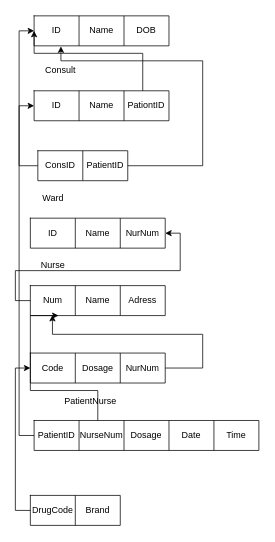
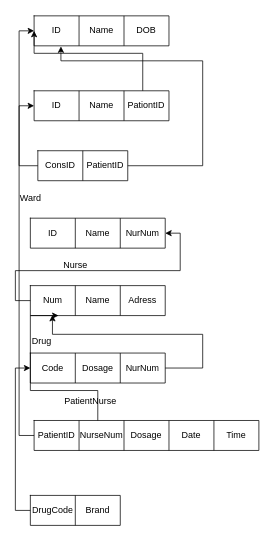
  <mxCell id="0" />
  <mxCell id="1" parent="0" />
  <mxCell id="2" value="" style="shape=table;startSize=0;container=1;collapsible=0;childLayout=tableLayout;" vertex="1" parent="1"><mxGeometry x="45" y="20" width="180" height="40" as="geometry" /></mxCell>
  <mxCell id="3" value="" style="shape=tableRow;horizontal=0;startSize=0;swimlaneHead=0;swimlaneBody=0;strokeColor=inherit;top=0;left=0;bottom=0;right=0;collapsible=0;dropTarget=0;fillColor=none;points=[[0,0.5],[1,0.5]];portConstraint=eastwest;" vertex="1" parent="2"><mxGeometry width="180" height="40" as="geometry" /></mxCell>
  <mxCell id="4" value="ID" style="shape=partialRectangle;html=1;whiteSpace=wrap;connectable=0;strokeColor=inherit;overflow=hidden;fillColor=none;top=0;left=0;bottom=0;right=0;pointerEvents=1;" vertex="1" parent="3"><mxGeometry width="60" height="40" as="geometry"><mxRectangle width="60" height="40" as="alternateBounds" /></mxGeometry></mxCell>
  <mxCell id="5" value="Name" style="shape=partialRectangle;html=1;whiteSpace=wrap;connectable=0;strokeColor=inherit;overflow=hidden;fillColor=none;top=0;left=0;bottom=0;right=0;pointerEvents=1;" vertex="1" parent="3"><mxGeometry x="60" width="60" height="40" as="geometry"><mxRectangle width="60" height="40" as="alternateBounds" /></mxGeometry></mxCell>
  <mxCell id="6" value="DOB" style="shape=partialRectangle;html=1;whiteSpace=wrap;connectable=0;strokeColor=inherit;overflow=hidden;fillColor=none;top=0;left=0;bottom=0;right=0;pointerEvents=1;" vertex="1" parent="3"><mxGeometry x="120" width="60" height="40" as="geometry"><mxRectangle width="60" height="40" as="alternateBounds" /></mxGeometry></mxCell>
- <mxCell id="7" value="Consult" style="text;html=1;align=center;verticalAlign=middle;resizable=0;points=[];autosize=1;strokeColor=none;fillColor=none;" vertex="1" parent="1"><mxGeometry x="50" y="78" width="60" height="30" as="geometry" /></mxCell>
  <mxCell id="8" value="" style="shape=table;startSize=0;container=1;collapsible=0;childLayout=tableLayout;" vertex="1" parent="1"><mxGeometry x="45" y="120" width="180" height="40" as="geometry" /></mxCell>
  <mxCell id="9" value="" style="shape=tableRow;horizontal=0;startSize=0;swimlaneHead=0;swimlaneBody=0;strokeColor=inherit;top=0;left=0;bottom=0;right=0;collapsible=0;dropTarget=0;fillColor=none;points=[[0,0.5],[1,0.5]];portConstraint=eastwest;" vertex="1" parent="8"><mxGeometry width="180" height="40" as="geometry" /></mxCell>
  <mxCell id="10" value="ID" style="shape=partialRectangle;html=1;whiteSpace=wrap;connectable=0;strokeColor=inherit;overflow=hidden;fillColor=none;top=0;left=0;bottom=0;right=0;pointerEvents=1;" vertex="1" parent="9"><mxGeometry width="60" height="40" as="geometry"><mxRectangle width="60" height="40" as="alternateBounds" /></mxGeometry></mxCell>
  <mxCell id="11" value="Name" style="shape=partialRectangle;html=1;whiteSpace=wrap;connectable=0;strokeColor=inherit;overflow=hidden;fillColor=none;top=0;left=0;bottom=0;right=0;pointerEvents=1;" vertex="1" parent="9"><mxGeometry x="60" width="60" height="40" as="geometry"><mxRectangle width="60" height="40" as="alternateBounds" /></mxGeometry></mxCell>
  <mxCell id="12" value="PationtID" style="shape=partialRectangle;html=1;whiteSpace=wrap;connectable=0;strokeColor=inherit;overflow=hidden;fillColor=none;top=0;left=0;bottom=0;right=0;pointerEvents=1;" vertex="1" parent="9"><mxGeometry x="120" width="60" height="40" as="geometry"><mxRectangle width="60" height="40" as="alternateBounds" /></mxGeometry></mxCell>
  <mxCell id="13" value="" style="shape=table;startSize=0;container=1;collapsible=0;childLayout=tableLayout;" vertex="1" parent="1"><mxGeometry x="50" y="200" width="120" height="40" as="geometry" /></mxCell>
  <mxCell id="14" value="" style="shape=tableRow;horizontal=0;startSize=0;swimlaneHead=0;swimlaneBody=0;strokeColor=inherit;top=0;left=0;bottom=0;right=0;collapsible=0;dropTarget=0;fillColor=none;points=[[0,0.5],[1,0.5]];portConstraint=eastwest;" vertex="1" parent="13"><mxGeometry width="120" height="40" as="geometry" /></mxCell>
  <mxCell id="15" value="ConsID" style="shape=partialRectangle;html=1;whiteSpace=wrap;connectable=0;strokeColor=inherit;overflow=hidden;fillColor=none;top=0;left=0;bottom=0;right=0;pointerEvents=1;" vertex="1" parent="14"><mxGeometry width="60" height="40" as="geometry"><mxRectangle width="60" height="40" as="alternateBounds" /></mxGeometry></mxCell>
  <mxCell id="16" value="PatientID" style="shape=partialRectangle;html=1;whiteSpace=wrap;connectable=0;strokeColor=inherit;overflow=hidden;fillColor=none;top=0;left=0;bottom=0;right=0;pointerEvents=1;" vertex="1" parent="14"><mxGeometry x="60" width="60" height="40" as="geometry"><mxRectangle width="60" height="40" as="alternateBounds" /></mxGeometry></mxCell>
  <mxCell id="17" style="edgeStyle=orthogonalEdgeStyle;rounded=0;orthogonalLoop=1;jettySize=auto;html=1;entryX=0;entryY=0.5;entryDx=0;entryDy=0;" edge="1" parent="1" source="14" target="9"><mxGeometry relative="1" as="geometry"><Array as="points"><mxPoint x="25" y="220" /><mxPoint x="25" y="140" /></Array></mxGeometry></mxCell>
  <mxCell id="18" style="edgeStyle=orthogonalEdgeStyle;rounded=0;orthogonalLoop=1;jettySize=auto;html=1;entryX=0.199;entryY=1.02;entryDx=0;entryDy=0;entryPerimeter=0;" edge="1" parent="1" source="14" target="3"><mxGeometry relative="1" as="geometry"><Array as="points"><mxPoint x="270" y="220" /><mxPoint x="270" y="80" /><mxPoint x="81" y="80" /></Array></mxGeometry></mxCell>
  <mxCell id="19" style="edgeStyle=orthogonalEdgeStyle;rounded=0;orthogonalLoop=1;jettySize=auto;html=1;entryX=0;entryY=0.5;entryDx=0;entryDy=0;" edge="1" parent="1" source="9" target="3"><mxGeometry relative="1" as="geometry"><Array as="points"><mxPoint x="190" y="70" /><mxPoint x="45" y="70" /></Array></mxGeometry></mxCell>
- <mxCell id="20" value="Ward" style="text;html=1;align=center;verticalAlign=middle;resizable=0;points=[];autosize=1;strokeColor=none;fillColor=none;" vertex="1" parent="1"><mxGeometry x="45" y="248" width="50" height="30" as="geometry" /></mxCell>
+ <mxCell id="20" value="Ward" style="text;html=1;align=center;verticalAlign=middle;resizable=0;points=[];autosize=1;strokeColor=none;fillColor=none;" vertex="1" parent="1"><mxGeometry x="15" y="248" width="50" height="30" as="geometry" /></mxCell>
  <mxCell id="21" value="" style="shape=table;startSize=0;container=1;collapsible=0;childLayout=tableLayout;" vertex="1" parent="1"><mxGeometry y="290" width="180" height="40" as="geometry" x="40" /></mxCell>
  <mxCell id="22" value="" style="shape=tableRow;horizontal=0;startSize=0;swimlaneHead=0;swimlaneBody=0;strokeColor=inherit;top=0;left=0;bottom=0;right=0;collapsible=0;dropTarget=0;fillColor=none;points=[[0,0.5],[1,0.5]];portConstraint=eastwest;" vertex="1" parent="21"><mxGeometry width="180" height="40" as="geometry" /></mxCell>
  <mxCell id="23" value="ID" style="shape=partialRectangle;html=1;whiteSpace=wrap;connectable=0;strokeColor=inherit;overflow=hidden;fillColor=none;top=0;left=0;bottom=0;right=0;pointerEvents=1;" vertex="1" parent="22"><mxGeometry width="60" height="40" as="geometry"><mxRectangle width="60" height="40" as="alternateBounds" /></mxGeometry></mxCell>
  <mxCell id="24" value="Name" style="shape=partialRectangle;html=1;whiteSpace=wrap;connectable=0;strokeColor=inherit;overflow=hidden;fillColor=none;top=0;left=0;bottom=0;right=0;pointerEvents=1;" vertex="1" parent="22"><mxGeometry x="60" width="60" height="40" as="geometry"><mxRectangle width="60" height="40" as="alternateBounds" /></mxGeometry></mxCell>
  <mxCell id="25" value="NurNum" style="shape=partialRectangle;html=1;whiteSpace=wrap;connectable=0;strokeColor=inherit;overflow=hidden;fillColor=none;top=0;left=0;bottom=0;right=0;pointerEvents=1;" vertex="1" parent="22"><mxGeometry x="120" width="60" height="40" as="geometry"><mxRectangle width="60" height="40" as="alternateBounds" /></mxGeometry></mxCell>
- <mxCell id="26" value="Nurse" style="text;html=1;align=center;verticalAlign=middle;resizable=0;points=[];autosize=1;strokeColor=none;fillColor=none;" vertex="1" parent="1"><mxGeometry y="338" width="60" height="30" as="geometry" x="40" /></mxCell>
+ <mxCell id="26" value="Nurse" style="text;html=1;align=center;verticalAlign=middle;resizable=0;points=[];autosize=1;strokeColor=none;fillColor=none;" vertex="1" parent="1"><mxGeometry x="70" y="338" width="60" height="30" as="geometry" /></mxCell>
  <mxCell id="27" value="" style="shape=table;startSize=0;container=1;collapsible=0;childLayout=tableLayout;" vertex="1" parent="1"><mxGeometry y="380" width="180" height="40" as="geometry" x="40" /></mxCell>
  <mxCell id="28" value="" style="shape=tableRow;horizontal=0;startSize=0;swimlaneHead=0;swimlaneBody=0;strokeColor=inherit;top=0;left=0;bottom=0;right=0;collapsible=0;dropTarget=0;fillColor=none;points=[[0,0.5],[1,0.5]];portConstraint=eastwest;" vertex="1" parent="27"><mxGeometry width="180" height="40" as="geometry" /></mxCell>
  <mxCell id="29" value="Num" style="shape=partialRectangle;html=1;whiteSpace=wrap;connectable=0;strokeColor=inherit;overflow=hidden;fillColor=none;top=0;left=0;bottom=0;right=0;pointerEvents=1;" vertex="1" parent="28"><mxGeometry width="60" height="40" as="geometry"><mxRectangle width="60" height="40" as="alternateBounds" /></mxGeometry></mxCell>
  <mxCell id="30" value="Name" style="shape=partialRectangle;html=1;whiteSpace=wrap;connectable=0;strokeColor=inherit;overflow=hidden;fillColor=none;top=0;left=0;bottom=0;right=0;pointerEvents=1;" vertex="1" parent="28"><mxGeometry x="60" width="60" height="40" as="geometry"><mxRectangle width="60" height="40" as="alternateBounds" /></mxGeometry></mxCell>
  <mxCell id="31" value="Adress" style="shape=partialRectangle;html=1;whiteSpace=wrap;connectable=0;strokeColor=inherit;overflow=hidden;fillColor=none;top=0;left=0;bottom=0;right=0;pointerEvents=1;" vertex="1" parent="28"><mxGeometry x="120" width="60" height="40" as="geometry"><mxRectangle width="60" height="40" as="alternateBounds" /></mxGeometry></mxCell>
  <mxCell id="32" style="edgeStyle=orthogonalEdgeStyle;rounded=0;orthogonalLoop=1;jettySize=auto;html=1;" edge="1" parent="1" source="28" target="22"><mxGeometry relative="1" as="geometry"><Array as="points"><mxPoint x="20" y="400" /><mxPoint x="20" y="360" /><mxPoint x="240" y="360" /><mxPoint x="240" y="310" /></Array></mxGeometry></mxCell>
  <mxCell id="33" value="PatientNurse" style="text;html=1;align=center;verticalAlign=middle;resizable=0;points=[];autosize=1;strokeColor=none;fillColor=none;" vertex="1" parent="1"><mxGeometry x="75" y="520" width="90" height="30" as="geometry" /></mxCell>
  <mxCell id="34" value="" style="shape=table;startSize=0;container=1;collapsible=0;childLayout=tableLayout;" vertex="1" parent="1"><mxGeometry x="45" y="560" width="300" height="40" as="geometry" /></mxCell>
  <mxCell id="35" value="" style="shape=tableRow;horizontal=0;startSize=0;swimlaneHead=0;swimlaneBody=0;strokeColor=inherit;top=0;left=0;bottom=0;right=0;collapsible=0;dropTarget=0;fillColor=none;points=[[0,0.5],[1,0.5]];portConstraint=eastwest;" vertex="1" parent="34"><mxGeometry width="300" height="40" as="geometry" /></mxCell>
  <mxCell id="36" value="PatientID" style="shape=partialRectangle;html=1;whiteSpace=wrap;connectable=0;strokeColor=inherit;overflow=hidden;fillColor=none;top=0;left=0;bottom=0;right=0;pointerEvents=1;" vertex="1" parent="35"><mxGeometry width="60" height="40" as="geometry"><mxRectangle width="60" height="40" as="alternateBounds" /></mxGeometry></mxCell>
  <mxCell id="37" value="NurseNum" style="shape=partialRectangle;html=1;whiteSpace=wrap;connectable=0;strokeColor=inherit;overflow=hidden;fillColor=none;top=0;left=0;bottom=0;right=0;pointerEvents=1;" vertex="1" parent="35"><mxGeometry x="60" width="60" height="40" as="geometry"><mxRectangle width="60" height="40" as="alternateBounds" /></mxGeometry></mxCell>
  <mxCell id="38" value="Dosage" style="shape=partialRectangle;html=1;whiteSpace=wrap;connectable=0;strokeColor=inherit;overflow=hidden;fillColor=none;top=0;left=0;bottom=0;right=0;pointerEvents=1;" vertex="1" parent="35"><mxGeometry x="120" width="60" height="40" as="geometry"><mxRectangle width="60" height="40" as="alternateBounds" /></mxGeometry></mxCell>
  <mxCell id="39" value="Date" style="shape=partialRectangle;html=1;whiteSpace=wrap;connectable=0;strokeColor=inherit;overflow=hidden;fillColor=none;top=0;left=0;bottom=0;right=0;pointerEvents=1;" vertex="1" parent="35"><mxGeometry x="180" width="60" height="40" as="geometry"><mxRectangle width="60" height="40" as="alternateBounds" /></mxGeometry></mxCell>
  <mxCell id="40" value="Time" style="shape=partialRectangle;html=1;whiteSpace=wrap;connectable=0;strokeColor=inherit;overflow=hidden;fillColor=none;top=0;left=0;bottom=0;right=0;pointerEvents=1;" vertex="1" parent="35"><mxGeometry x="240" width="60" height="40" as="geometry"><mxRectangle width="60" height="40" as="alternateBounds" /></mxGeometry></mxCell>
  <mxCell id="41" value="" style="shape=table;startSize=0;container=1;collapsible=0;childLayout=tableLayout;" vertex="1" parent="1"><mxGeometry y="470" width="180" height="40" as="geometry" x="40" /></mxCell>
  <mxCell id="42" value="" style="shape=tableRow;horizontal=0;startSize=0;swimlaneHead=0;swimlaneBody=0;strokeColor=inherit;top=0;left=0;bottom=0;right=0;collapsible=0;dropTarget=0;fillColor=none;points=[[0,0.5],[1,0.5]];portConstraint=eastwest;" vertex="1" parent="41"><mxGeometry width="180" height="40" as="geometry" /></mxCell>
  <mxCell id="43" value="Code" style="shape=partialRectangle;html=1;whiteSpace=wrap;connectable=0;strokeColor=inherit;overflow=hidden;fillColor=none;top=0;left=0;bottom=0;right=0;pointerEvents=1;" vertex="1" parent="42"><mxGeometry width="60" height="40" as="geometry"><mxRectangle width="60" height="40" as="alternateBounds" /></mxGeometry></mxCell>
  <mxCell id="44" value="Dosage" style="shape=partialRectangle;html=1;whiteSpace=wrap;connectable=0;strokeColor=inherit;overflow=hidden;fillColor=none;top=0;left=0;bottom=0;right=0;pointerEvents=1;" vertex="1" parent="42"><mxGeometry x="60" width="60" height="40" as="geometry"><mxRectangle width="60" height="40" as="alternateBounds" /></mxGeometry></mxCell>
  <mxCell id="45" value="NurNum" style="shape=partialRectangle;html=1;whiteSpace=wrap;connectable=0;strokeColor=inherit;overflow=hidden;fillColor=none;top=0;left=0;bottom=0;right=0;pointerEvents=1;" vertex="1" parent="42"><mxGeometry x="120" width="60" height="40" as="geometry"><mxRectangle width="60" height="40" as="alternateBounds" /></mxGeometry></mxCell>
+ <mxCell id="46" value="Drug" style="text;html=1;align=center;verticalAlign=middle;resizable=0;points=[];autosize=1;strokeColor=none;fillColor=none;" vertex="1" parent="1"><mxGeometry x="30" y="440" width="50" height="30" as="geometry" /></mxCell>
  <mxCell id="47" value="" style="shape=table;startSize=0;container=1;collapsible=0;childLayout=tableLayout;" vertex="1" parent="1"><mxGeometry y="660" width="120" height="40" as="geometry" x="40" /></mxCell>
  <mxCell id="48" value="" style="shape=tableRow;horizontal=0;startSize=0;swimlaneHead=0;swimlaneBody=0;strokeColor=inherit;top=0;left=0;bottom=0;right=0;collapsible=0;dropTarget=0;fillColor=none;points=[[0,0.5],[1,0.5]];portConstraint=eastwest;" vertex="1" parent="47"><mxGeometry width="120" height="40" as="geometry" /></mxCell>
  <mxCell id="49" value="DrugCode" style="shape=partialRectangle;html=1;whiteSpace=wrap;connectable=0;strokeColor=inherit;overflow=hidden;fillColor=none;top=0;left=0;bottom=0;right=0;pointerEvents=1;" vertex="1" parent="48"><mxGeometry width="60" height="40" as="geometry"><mxRectangle width="60" height="40" as="alternateBounds" /></mxGeometry></mxCell>
  <mxCell id="50" value="Brand" style="shape=partialRectangle;html=1;whiteSpace=wrap;connectable=0;strokeColor=inherit;overflow=hidden;fillColor=none;top=0;left=0;bottom=0;right=0;pointerEvents=1;" vertex="1" parent="48"><mxGeometry x="60" width="60" height="40" as="geometry"><mxRectangle width="60" height="40" as="alternateBounds" /></mxGeometry></mxCell>
  <mxCell id="51" style="edgeStyle=orthogonalEdgeStyle;rounded=0;orthogonalLoop=1;jettySize=auto;html=1;entryX=0.164;entryY=0.98;entryDx=0;entryDy=0;entryPerimeter=0;" edge="1" parent="1" source="42" target="28"><mxGeometry relative="1" as="geometry"><Array as="points"><mxPoint x="270" y="490" /><mxPoint x="270" y="445" /><mxPoint x="70" y="445" /></Array></mxGeometry></mxCell>
  <mxCell id="52" style="edgeStyle=orthogonalEdgeStyle;rounded=0;orthogonalLoop=1;jettySize=auto;html=1;entryX=0;entryY=0.5;entryDx=0;entryDy=0;" edge="1" parent="1" source="35" target="3"><mxGeometry relative="1" as="geometry" /></mxCell>
  <mxCell id="53" style="edgeStyle=orthogonalEdgeStyle;rounded=0;orthogonalLoop=1;jettySize=auto;html=1;entryX=0.209;entryY=1;entryDx=0;entryDy=0;entryPerimeter=0;" edge="1" parent="1" source="35" target="28"><mxGeometry relative="1" as="geometry"><Array as="points"><mxPoint x="130" y="520" /><mxPoint y="520" x="40" /><mxPoint y="420" x="40" /></Array></mxGeometry></mxCell>
  <mxCell id="54" style="edgeStyle=orthogonalEdgeStyle;rounded=0;orthogonalLoop=1;jettySize=auto;html=1;" edge="1" parent="1" source="48" target="42"><mxGeometry relative="1" as="geometry"><mxPoint x="0" y="490" as="targetPoint" /><Array as="points"><mxPoint x="20" y="680" /><mxPoint x="20" y="490" /></Array></mxGeometry></mxCell>
